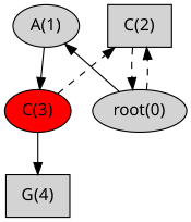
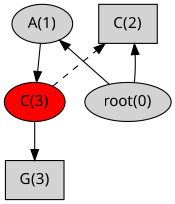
  digraph {
    node [fontname=Tahoma style=filled]
    A [label="\N(1)"]
    C [label="\N(2)" shape=box]
    root [label="\N(0)"]
    n4 [fillcolor=red label="C(3)"]
-   n5 [label="G(4)" shape=box]
+   n5 [label="G(3)" shape=box]
    subgraph sub_1 {
      rank=same
      A
      C
    }
    subgraph sub_2 {
      A
      C
      root
      n4
      n5
    }
    A -> n4
-   C -> root [style=dashed weight=0]
    root -> A
-   root -> C [style=dashed]
+   root -> C
    n4 -> C [style=dashed weight=0]
    n4 -> n5
  }
